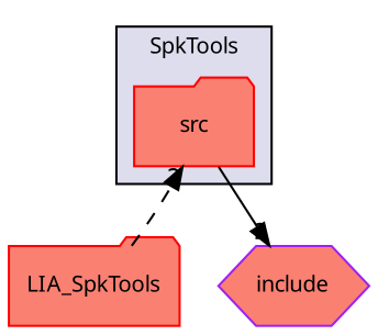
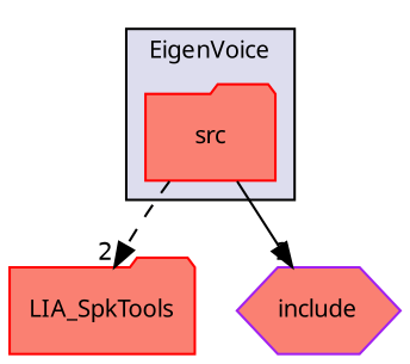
  digraph {
    compound=true
    fontname="Noto Sans"
    node [color=red fillcolor=salmon fontname="Noto Sans" fontsize=10 shape=folder style=filled]
    edge [fontname="Noto Sans" headlabel=2 labeldistance=1.5 labelfontname=Helvetica labelfontsize=10]
    n1 [label=src pencolor=black]
    n2 [label=LIA_SpkTools]
    n3 [color=purple label=include shape=hexagon]
    subgraph cluster_1 {
      bgcolor="#ddddee"
      fontsize=10
-     label=SpkTools
+     label=EigenVoice
      pencolor=black
      n1
    }
-   n2 -> n1 [style=dashed]
+   n1 -> n2 [style=dashed]
    n1 -> n3 [style=solid]
  }
